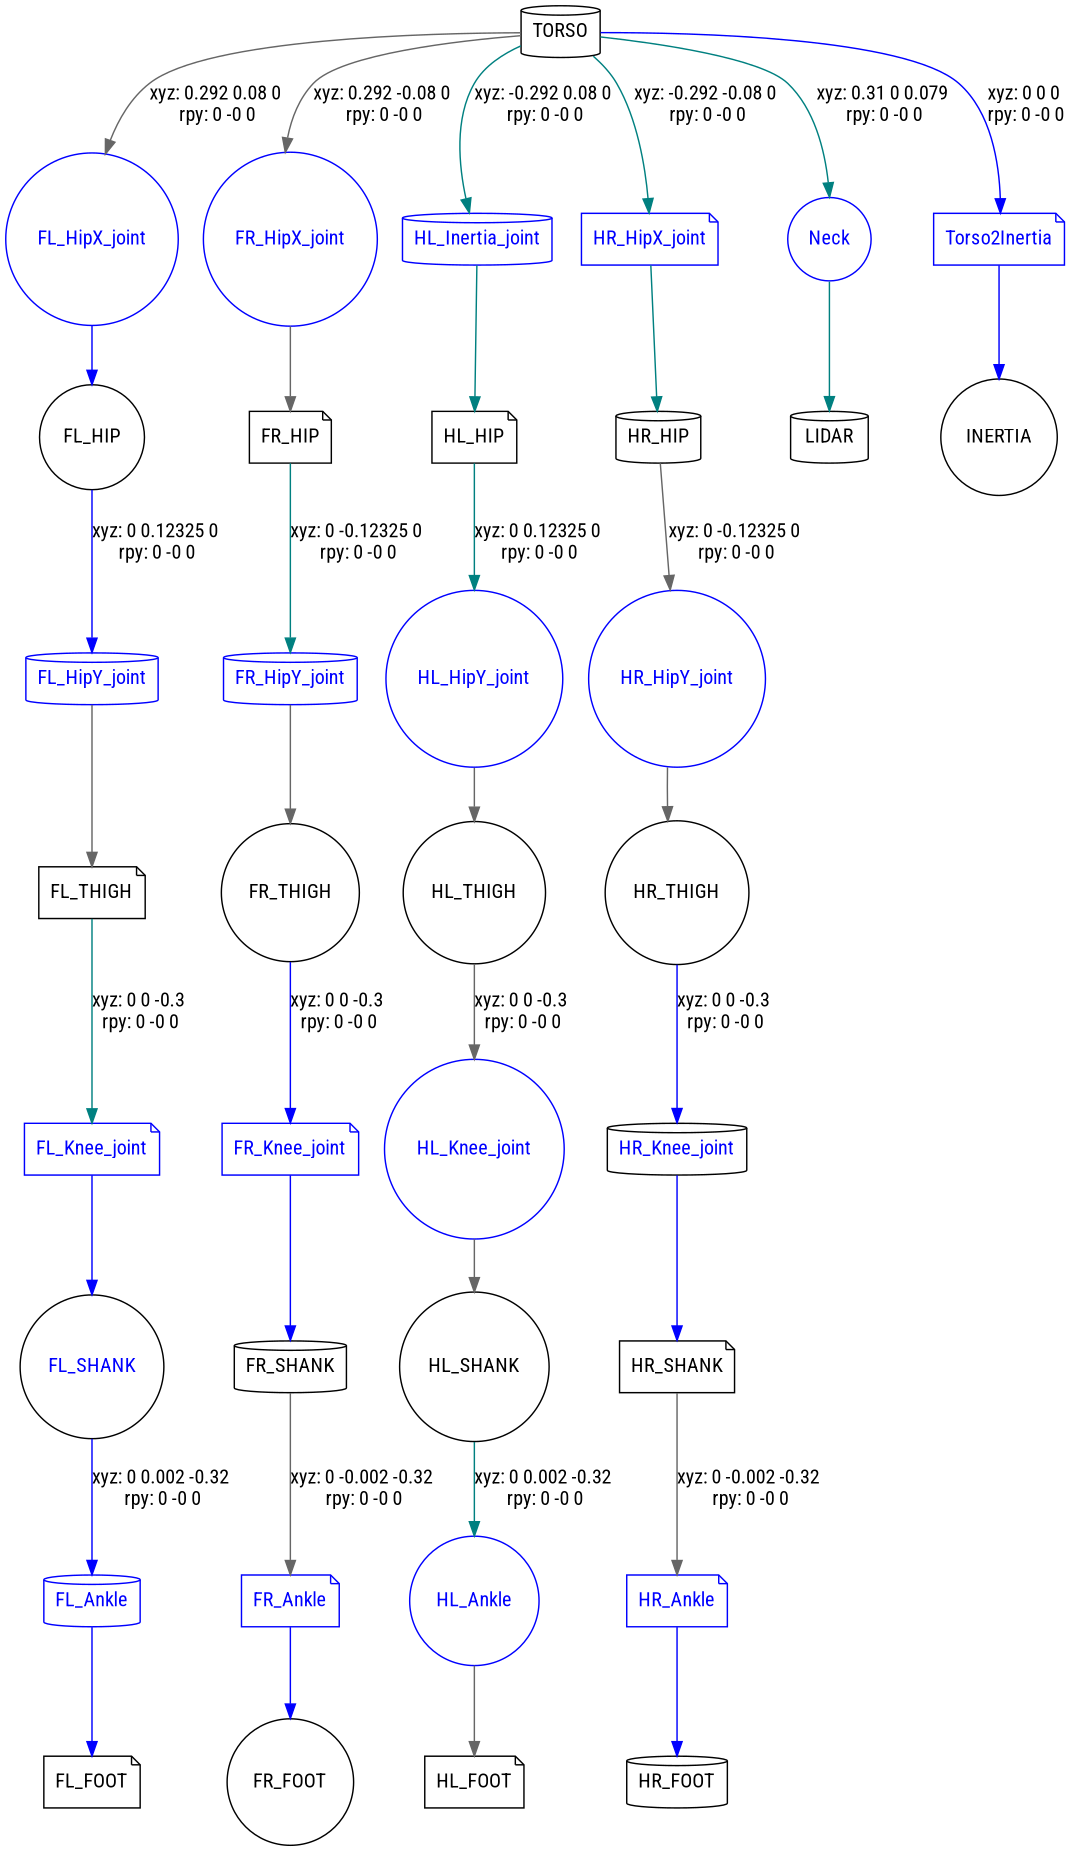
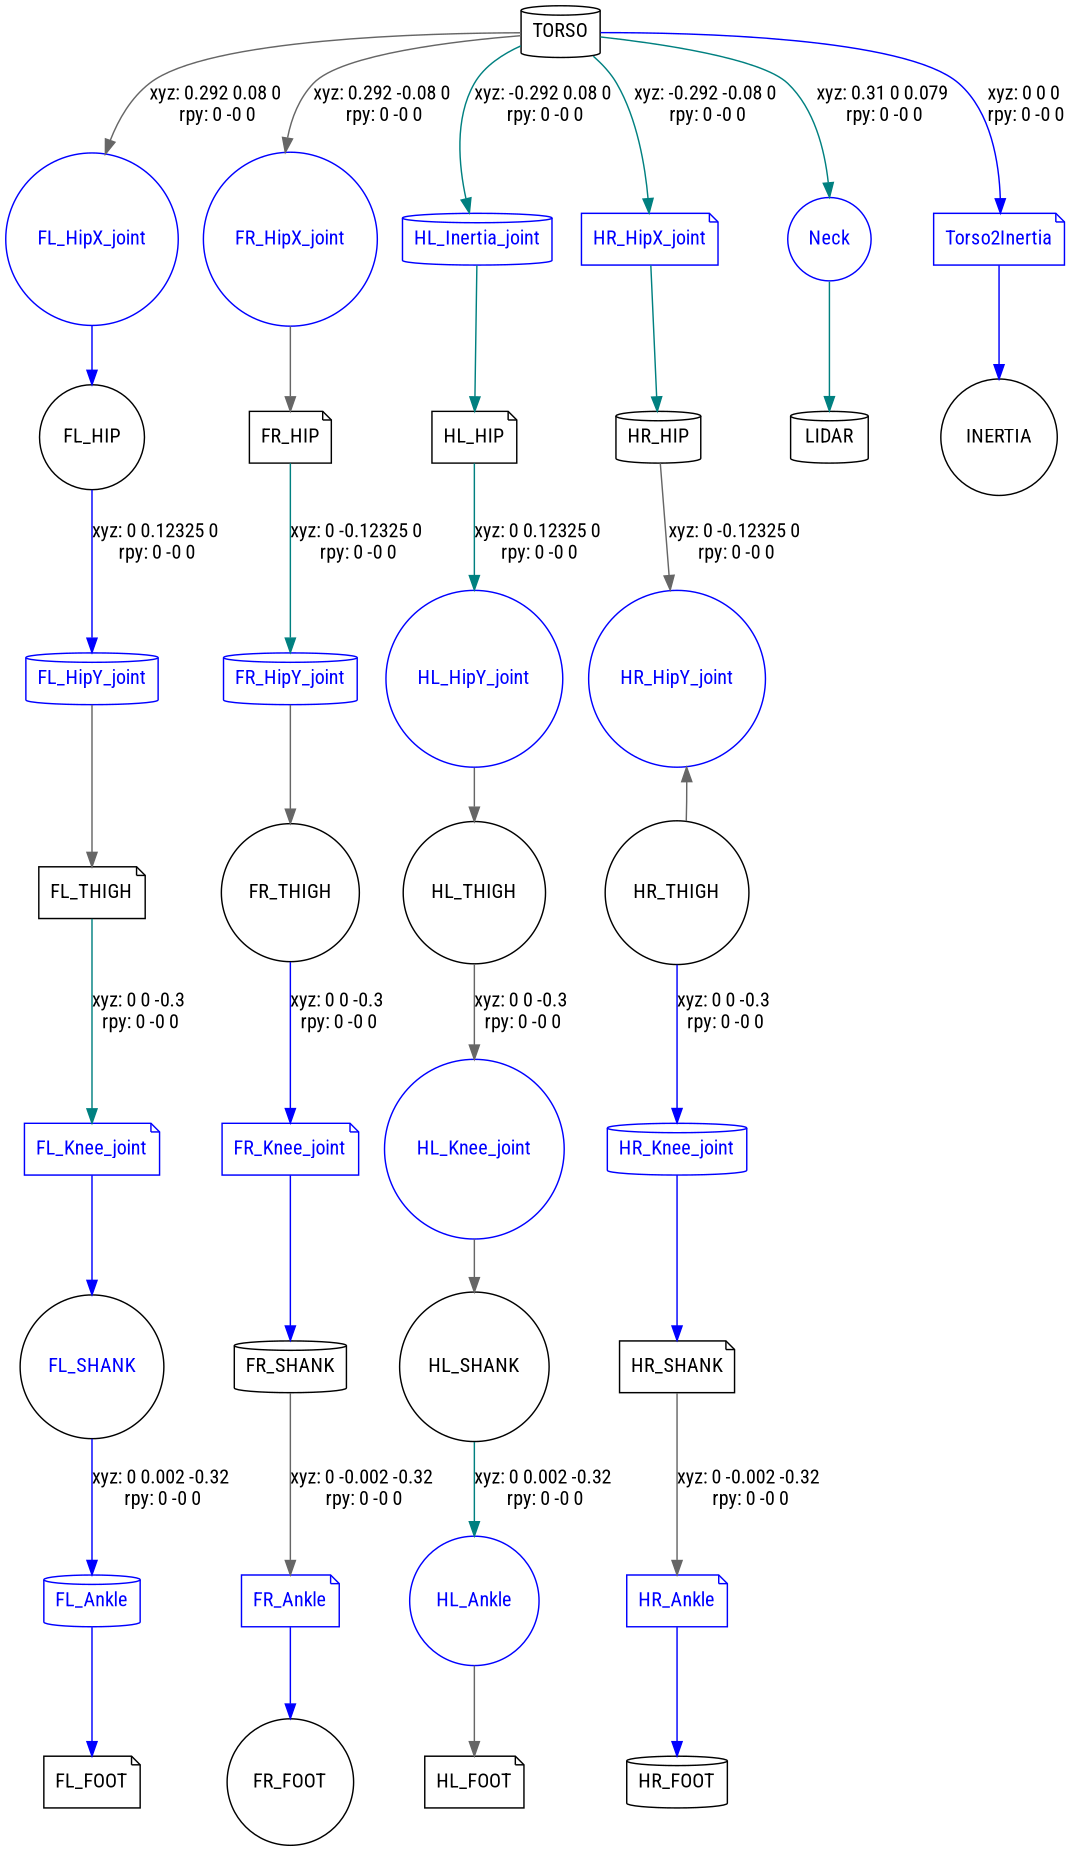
  digraph {
    fontname="Roboto Condensed"
    node [fontname="Roboto Condensed" shape=circle fontcolor=blue]
    edge [color=gray40 fontname="Roboto Condensed"]
    n1 [label=TORSO shape=cylinder fontcolor=""]
    FL_HipX_joint [color=blue]
    FR_HipX_joint [color=blue]
    n4 [color=blue label=HL_Inertia_joint shape=cylinder]
    HR_HipX_joint [color=blue shape=note]
    Neck [color=blue]
    Torso2Inertia [color=blue shape=note]
    n8 [label=FL_HIP fontcolor=""]
    n9 [label=FR_HIP shape=note fontcolor=""]
    n10 [label=HL_HIP shape=note fontcolor=""]
    n11 [label=HR_HIP shape=cylinder fontcolor=""]
    n12 [label=LIDAR shape=cylinder fontcolor=""]
    n13 [label=INERTIA fontcolor=""]
    FL_HipY_joint [color=blue shape=cylinder]
    n15 [label=FL_THIGH shape=note fontcolor=""]
    FL_Knee_joint [color=blue shape=note]
    n17 [label=FL_SHANK]
    FL_Ankle [color=blue shape=cylinder]
    n19 [label=FL_FOOT shape=note fontcolor=""]
    FR_HipY_joint [color=blue shape=cylinder]
    n21 [label=FR_THIGH fontcolor=""]
    FR_Knee_joint [color=blue shape=note]
    n23 [label=FR_SHANK shape=cylinder fontcolor=""]
    FR_Ankle [color=blue shape=note]
    n25 [label=FR_FOOT fontcolor=""]
    HL_HipY_joint [color=blue]
    n27 [label=HL_THIGH fontcolor=""]
    HL_Knee_joint [color=blue]
    n29 [label=HL_SHANK fontcolor=""]
    HL_Ankle [color=blue]
    n31 [label=HL_FOOT shape=note fontcolor=""]
    HR_HipY_joint [color=blue]
    n33 [label=HR_THIGH fontcolor=""]
-   HR_Knee_joint [color=black shape=cylinder]
+   HR_Knee_joint [color=blue shape=cylinder]
    n35 [label=HR_SHANK shape=note fontcolor=""]
    HR_Ankle [color=blue shape=note]
    n37 [label=HR_FOOT shape=cylinder fontcolor=""]
    n1 -> FL_HipX_joint [label="xyz: 0.292 0.08 0 \nrpy: 0 -0 0"]
    n1 -> FR_HipX_joint [label="xyz: 0.292 -0.08 0 \nrpy: 0 -0 0"]
    n1 -> n4 [color=teal label="xyz: -0.292 0.08 0 \nrpy: 0 -0 0"]
    n1 -> HR_HipX_joint [color=teal label="xyz: -0.292 -0.08 0 \nrpy: 0 -0 0"]
    n1 -> Neck [color=teal label="xyz: 0.31 0 0.079 \nrpy: 0 -0 0"]
    n1 -> Torso2Inertia [color=blue label="xyz: 0 0 0 \nrpy: 0 -0 0"]
    FL_HipX_joint -> n8 [color=blue]
    FR_HipX_joint -> n9
    n4 -> n10 [color=teal]
    HR_HipX_joint -> n11 [color=teal]
    Neck -> n12 [color=teal]
    Torso2Inertia -> n13 [color=blue]
    n8 -> FL_HipY_joint [color=blue label="xyz: 0 0.12325 0 \nrpy: 0 -0 0"]
    n9 -> FR_HipY_joint [color=teal label="xyz: 0 -0.12325 0 \nrpy: 0 -0 0"]
    n10 -> HL_HipY_joint [color=teal label="xyz: 0 0.12325 0 \nrpy: 0 -0 0"]
    n11 -> HR_HipY_joint [label="xyz: 0 -0.12325 0 \nrpy: 0 -0 0"]
    FL_HipY_joint -> n15
    n15 -> FL_Knee_joint [color=teal label="xyz: 0 0 -0.3 \nrpy: 0 -0 0"]
    FL_Knee_joint -> n17 [color=blue]
    n17 -> FL_Ankle [color=blue label="xyz: 0 0.002 -0.32 \nrpy: 0 -0 0"]
    FL_Ankle -> n19 [color=blue]
    FR_HipY_joint -> n21
    n21 -> FR_Knee_joint [color=blue label="xyz: 0 0 -0.3 \nrpy: 0 -0 0"]
    FR_Knee_joint -> n23 [color=blue]
    n23 -> FR_Ankle [label="xyz: 0 -0.002 -0.32 \nrpy: 0 -0 0"]
    FR_Ankle -> n25 [color=blue]
    HL_HipY_joint -> n27
    n27 -> HL_Knee_joint [label="xyz: 0 0 -0.3 \nrpy: 0 -0 0"]
    HL_Knee_joint -> n29
    n29 -> HL_Ankle [color=teal label="xyz: 0 0.002 -0.32 \nrpy: 0 -0 0"]
    HL_Ankle -> n31
-   HR_HipY_joint -> n33
+   n33 -> HR_HipY_joint
    n33 -> HR_Knee_joint [color=blue label="xyz: 0 0 -0.3 \nrpy: 0 -0 0"]
    HR_Knee_joint -> n35 [color=blue]
    n35 -> HR_Ankle [label="xyz: 0 -0.002 -0.32 \nrpy: 0 -0 0"]
    HR_Ankle -> n37 [color=blue]
  }
